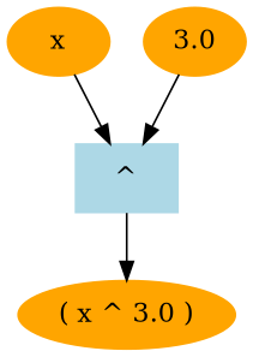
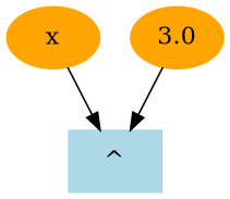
  strict digraph {
    node [color=orange style=filled]
-   n1 [label="( x ^ 3.0 )"]
    n2 [color=lightblue label="^" shape=box]
    n3 [label=x]
    n4 [label=3.0]
-   n2 -> n1
    n3 -> n2
    n4 -> n2
  }
